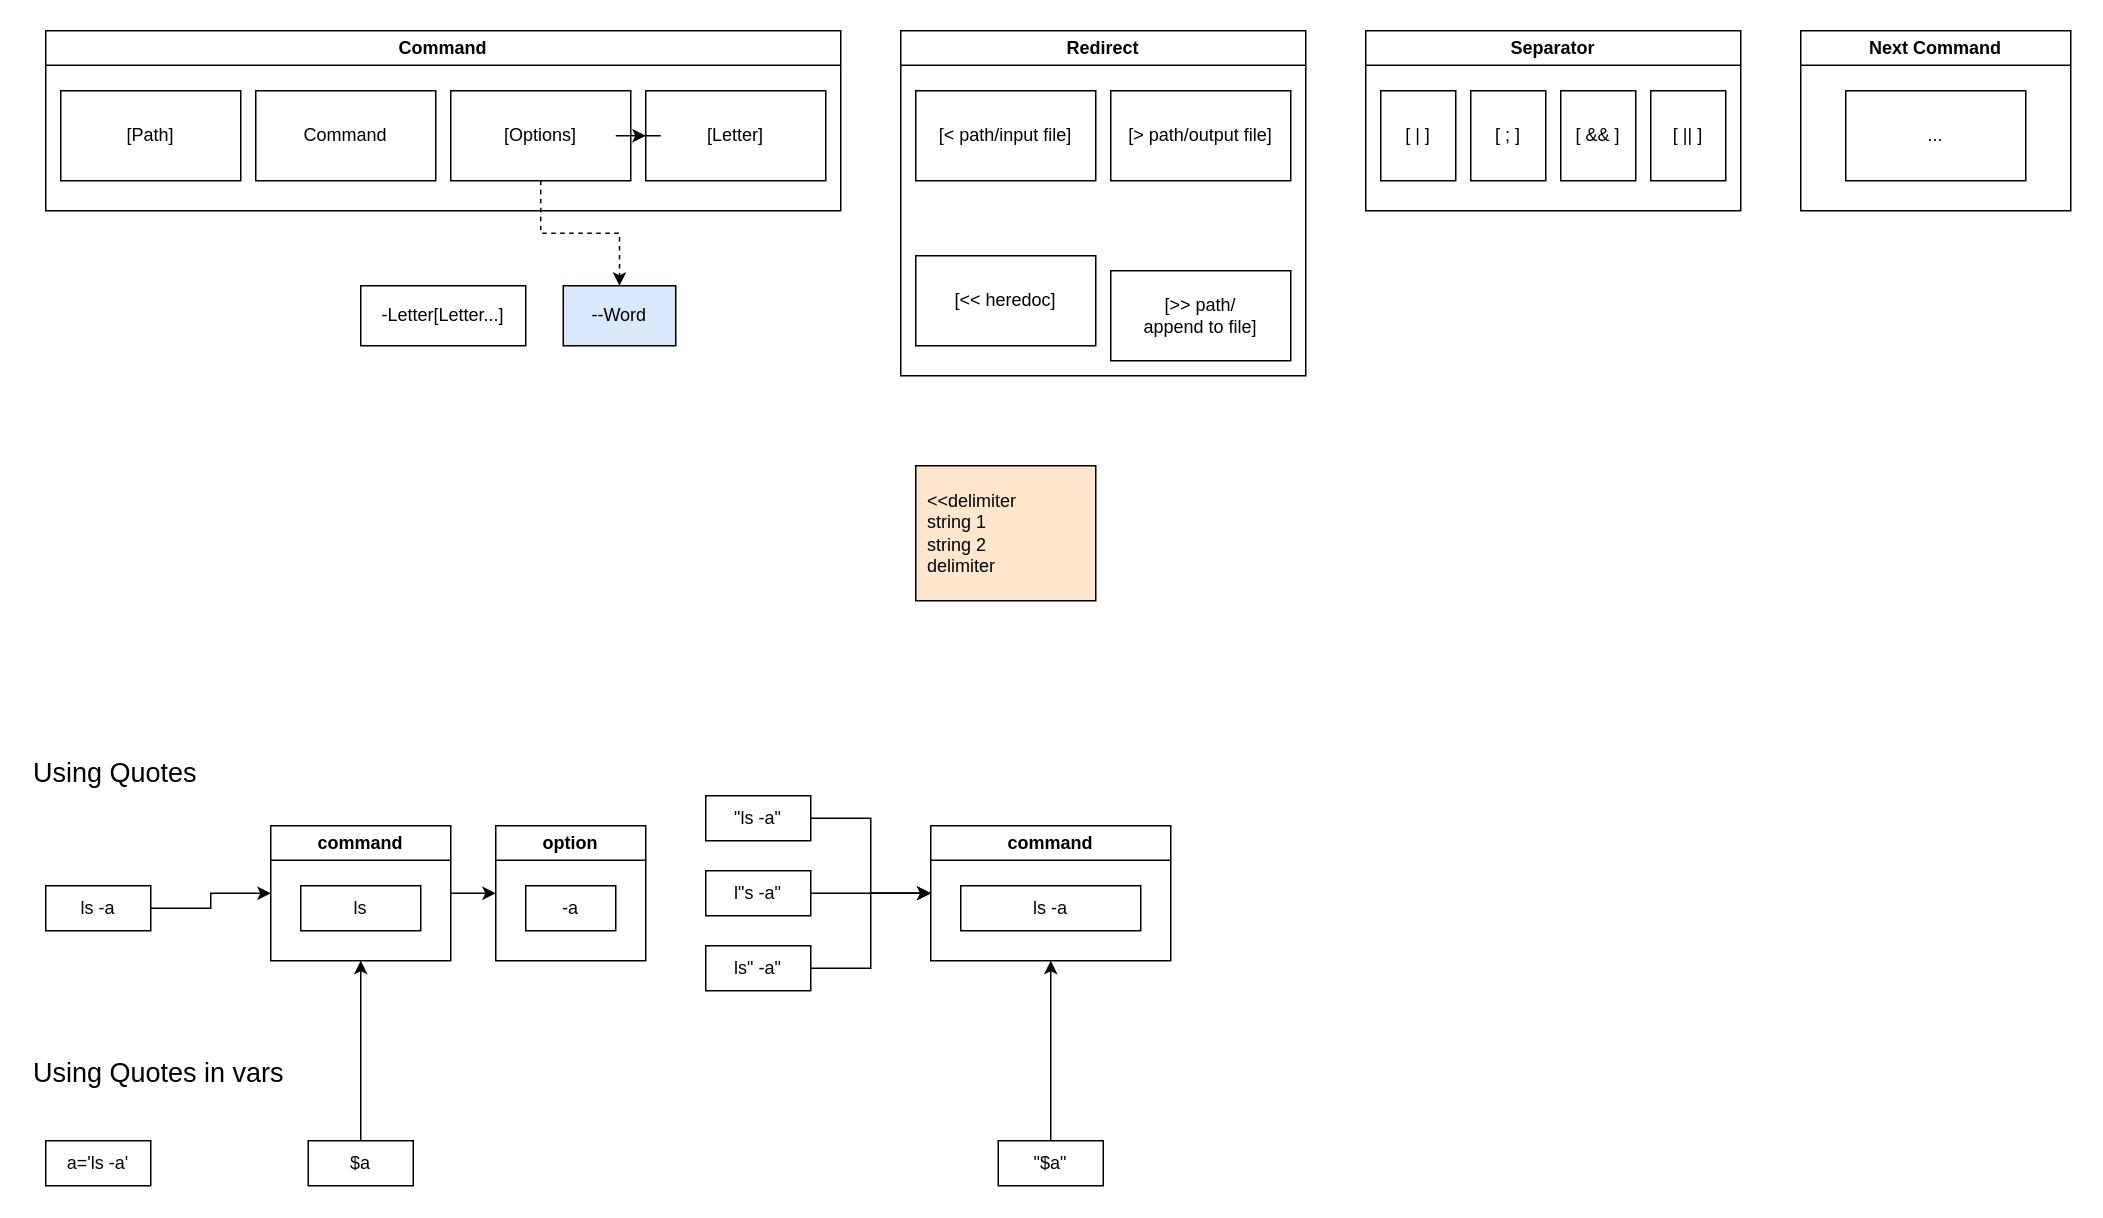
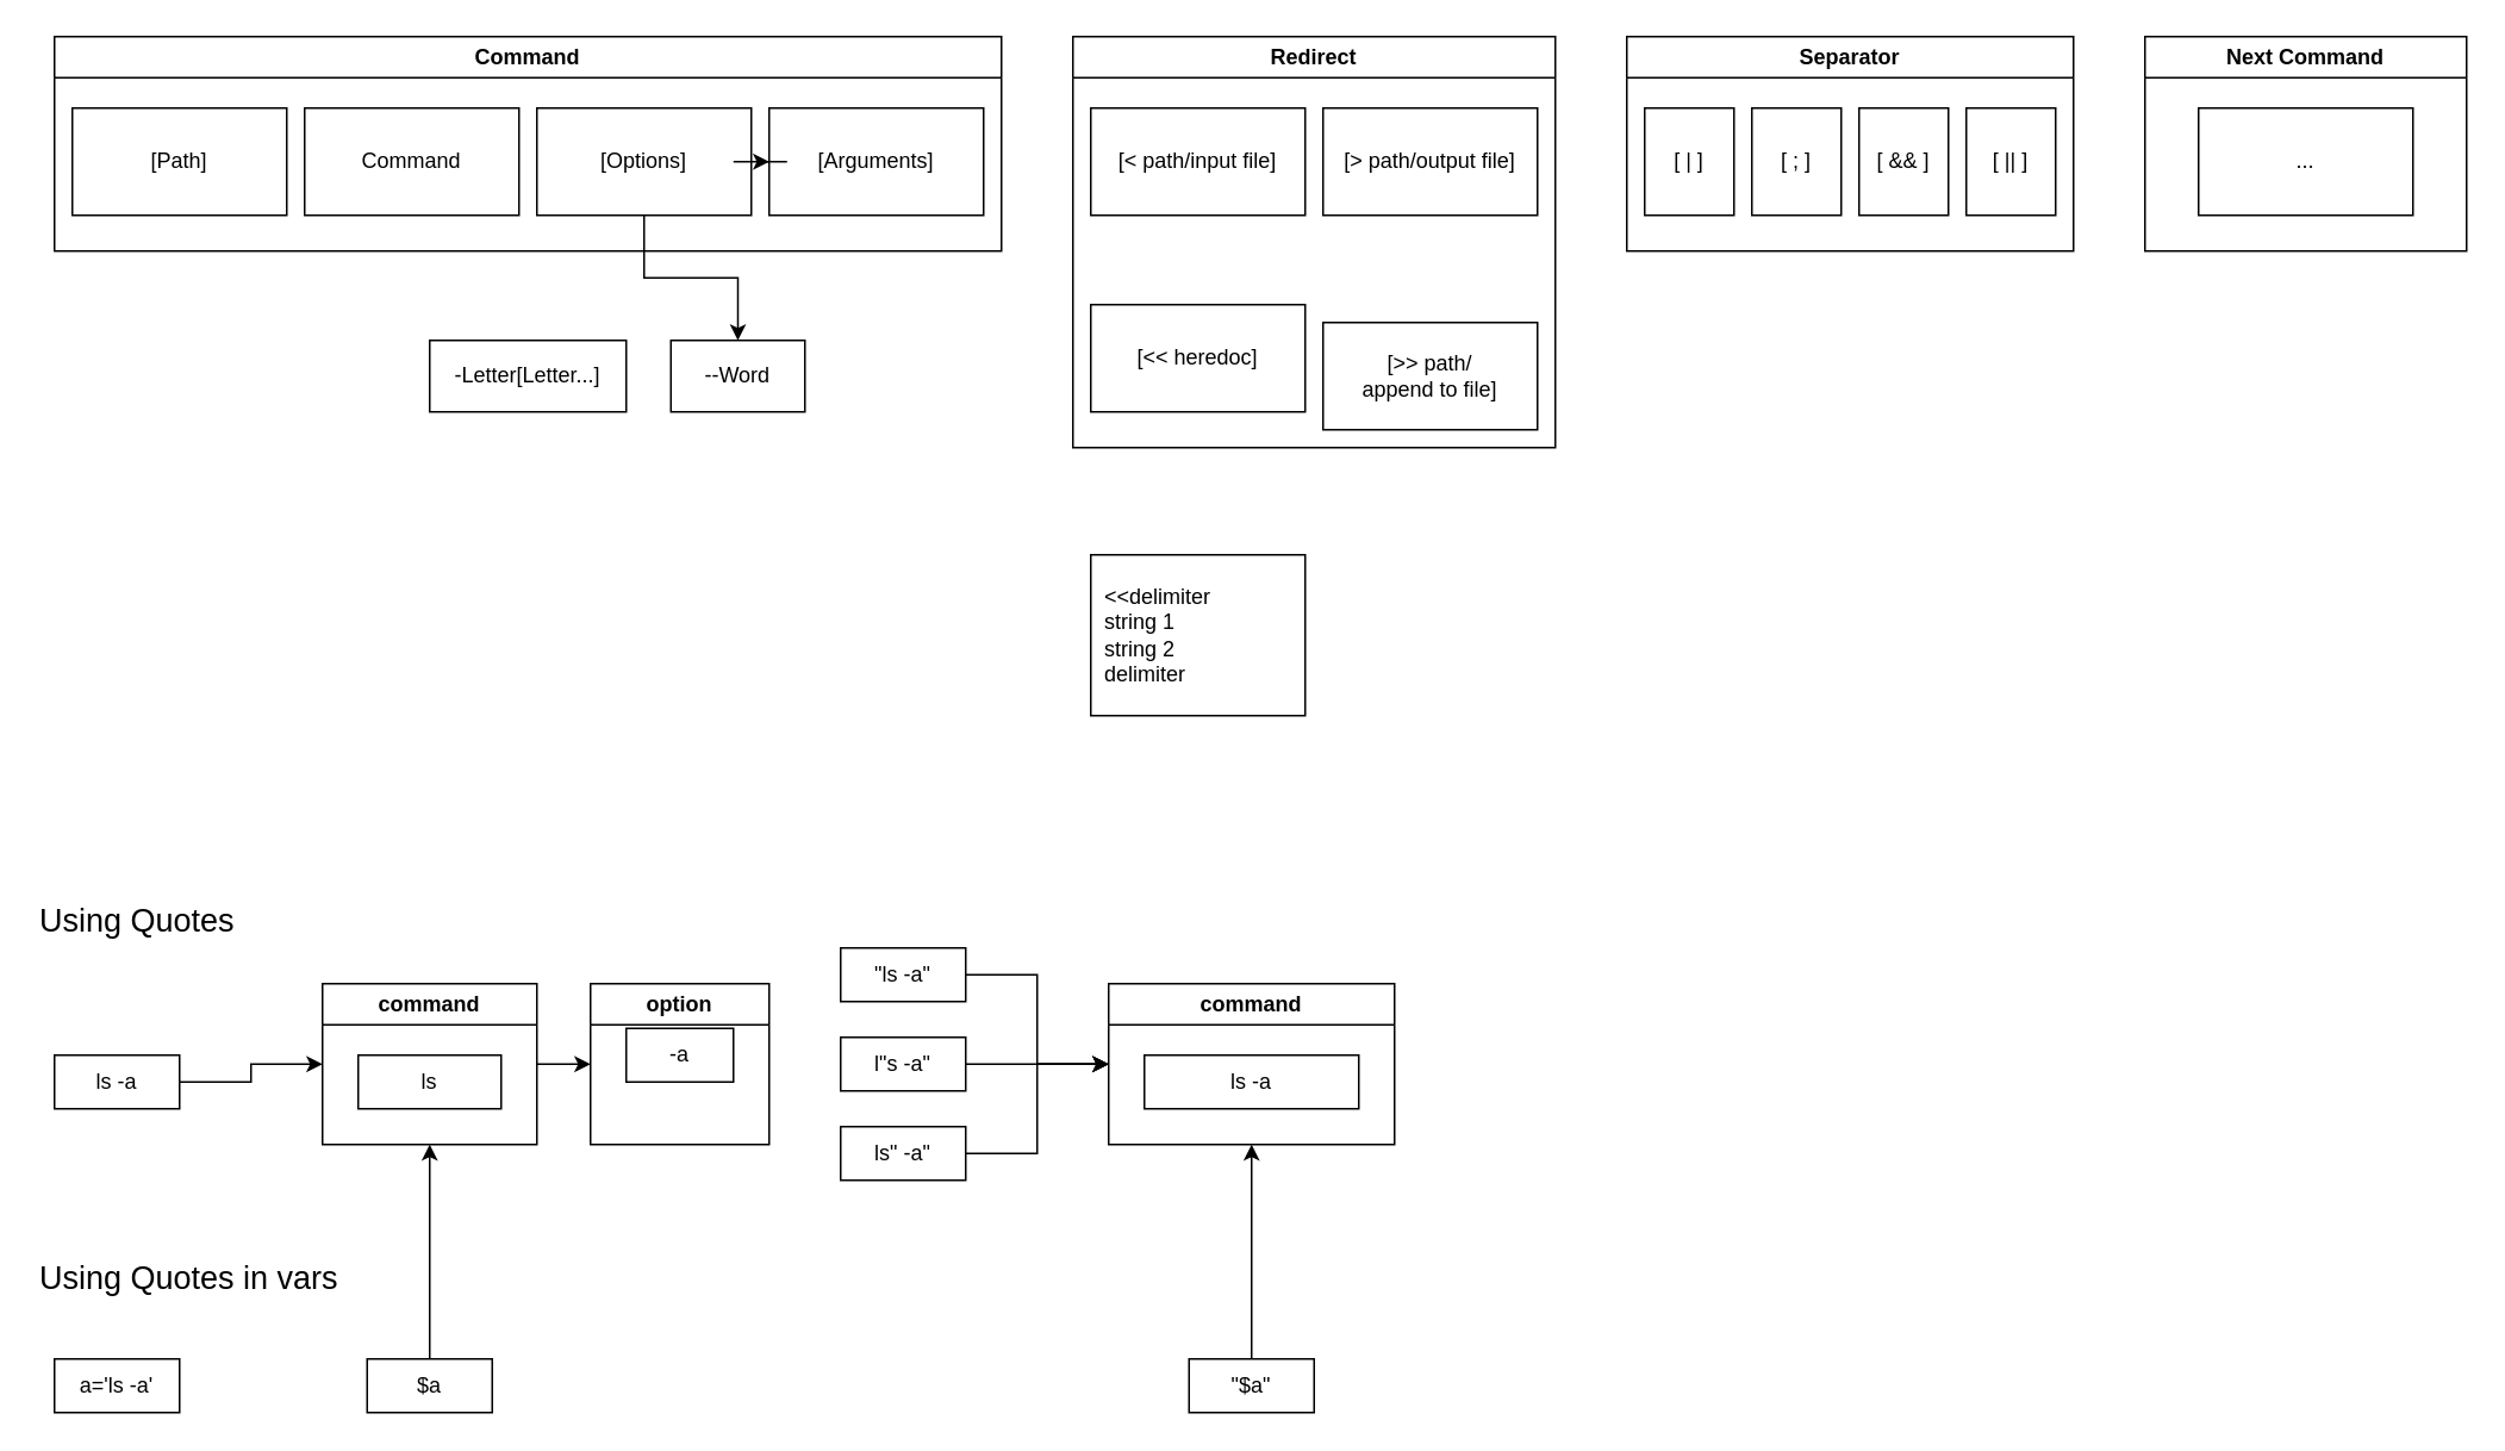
  <mxCell id="0" />
  <mxCell id="1" parent="0" />
  <mxCell id="2" value="Command" style="swimlane;whiteSpace=wrap;html=1;" parent="1" vertex="1"><mxGeometry x="30" y="20" width="530" height="120" as="geometry" /></mxCell>
  <mxCell id="3" value="Command" style="rounded=0;whiteSpace=wrap;html=1;" parent="2" vertex="1"><mxGeometry x="140" y="40" width="120" height="60" as="geometry" /></mxCell>
  <mxCell id="4" value="[Options]" style="rounded=0;whiteSpace=wrap;html=1;" parent="2" vertex="1"><mxGeometry x="270" y="40" width="120" height="60" as="geometry" /></mxCell>
- <mxCell id="5" value="[Letter]" style="rounded=0;whiteSpace=wrap;html=1;" parent="2" vertex="1"><mxGeometry x="400" y="40" width="120" height="60" as="geometry" /></mxCell>
+ <mxCell id="5" value="[Arguments]" style="rounded=0;whiteSpace=wrap;html=1;" parent="2" vertex="1"><mxGeometry x="400" y="40" width="120" height="60" as="geometry" /></mxCell>
  <mxCell id="6" value="[Path]" style="rounded=0;whiteSpace=wrap;html=1;" parent="2" vertex="1"><mxGeometry x="10" y="40" width="120" height="60" as="geometry" /></mxCell>
  <mxCell id="7" value="-Letter[Letter...]" style="rounded=0;whiteSpace=wrap;html=1;" parent="1" vertex="1"><mxGeometry x="240" y="190" width="110" height="40" as="geometry" /></mxCell>
  <mxCell id="8" value="" style="edgeStyle=orthogonalEdgeStyle;rounded=0;orthogonalLoop=1;jettySize=auto;html=1;" parent="1" source="4" target="5" edge="1"><mxGeometry relative="1" as="geometry" /></mxCell>
- <mxCell id="9" value="--Word" style="rounded=0;whiteSpace=wrap;html=1;fillColor=#dae8fc;" parent="1" vertex="1"><mxGeometry x="375" y="190" width="75" height="40" as="geometry" /></mxCell>
- <mxCell id="10" value="" style="edgeStyle=orthogonalEdgeStyle;rounded=0;orthogonalLoop=1;jettySize=auto;html=1;dashed=1;" parent="1" source="4" target="9" edge="1"><mxGeometry relative="1" as="geometry" /></mxCell>
+ <mxCell id="9" value="--Word" style="rounded=0;whiteSpace=wrap;html=1;" parent="1" vertex="1"><mxGeometry x="375" y="190" width="75" height="40" as="geometry" /></mxCell>
+ <mxCell id="10" value="" style="edgeStyle=orthogonalEdgeStyle;rounded=0;orthogonalLoop=1;jettySize=auto;html=1;" parent="1" source="4" target="9" edge="1"><mxGeometry relative="1" as="geometry" /></mxCell>
  <mxCell id="11" style="edgeStyle=orthogonalEdgeStyle;rounded=0;orthogonalLoop=1;jettySize=auto;html=1;entryX=0;entryY=0.5;entryDx=0;entryDy=0;" parent="1" source="12" target="13" edge="1"><mxGeometry relative="1" as="geometry" /></mxCell>
  <mxCell id="12" value="l&quot;s -a&quot;" style="rounded=0;whiteSpace=wrap;html=1;" parent="1" vertex="1"><mxGeometry x="470" y="580" width="70" height="30" as="geometry" /></mxCell>
  <mxCell id="13" value="command" style="swimlane;whiteSpace=wrap;html=1;" parent="1" vertex="1"><mxGeometry x="620" y="550" width="160" height="90" as="geometry" /></mxCell>
  <mxCell id="14" value="ls -a" style="rounded=0;whiteSpace=wrap;html=1;" parent="13" vertex="1"><mxGeometry x="20" y="40" width="120" height="30" as="geometry" /></mxCell>
  <mxCell id="15" style="edgeStyle=orthogonalEdgeStyle;rounded=0;orthogonalLoop=1;jettySize=auto;html=1;entryX=0;entryY=0.5;entryDx=0;entryDy=0;" parent="1" source="16" target="18" edge="1"><mxGeometry relative="1" as="geometry" /></mxCell>
  <mxCell id="16" value="ls -a" style="rounded=0;whiteSpace=wrap;html=1;" parent="1" vertex="1"><mxGeometry x="30" y="590" width="70" height="30" as="geometry" /></mxCell>
  <mxCell id="17" style="edgeStyle=orthogonalEdgeStyle;rounded=0;orthogonalLoop=1;jettySize=auto;html=1;entryX=0;entryY=0.5;entryDx=0;entryDy=0;" parent="1" source="18" target="20" edge="1"><mxGeometry relative="1" as="geometry" /></mxCell>
  <mxCell id="18" value="command" style="swimlane;whiteSpace=wrap;html=1;" parent="1" vertex="1"><mxGeometry x="180" y="550" width="120" height="90" as="geometry" /></mxCell>
  <mxCell id="19" value="ls" style="rounded=0;whiteSpace=wrap;html=1;" parent="18" vertex="1"><mxGeometry x="20" y="40" width="80" height="30" as="geometry" /></mxCell>
  <mxCell id="20" value="option" style="swimlane;whiteSpace=wrap;html=1;" parent="1" vertex="1"><mxGeometry x="330" y="550" width="100" height="90" as="geometry" /></mxCell>
- <mxCell id="21" value="-a" style="rounded=0;whiteSpace=wrap;html=1;" parent="20" vertex="1"><mxGeometry x="20" y="40" width="60" height="30" as="geometry" /></mxCell>
+ <mxCell id="21" value="-a" style="rounded=0;whiteSpace=wrap;html=1;" parent="20" vertex="1"><mxGeometry x="20" y="25" width="60" height="30" as="geometry" /></mxCell>
  <mxCell id="22" style="edgeStyle=orthogonalEdgeStyle;rounded=0;orthogonalLoop=1;jettySize=auto;html=1;entryX=0;entryY=0.5;entryDx=0;entryDy=0;" parent="1" source="23" target="13" edge="1"><mxGeometry relative="1" as="geometry" /></mxCell>
  <mxCell id="23" value="ls&quot; -a&quot;" style="rounded=0;whiteSpace=wrap;html=1;" parent="1" vertex="1"><mxGeometry x="470" y="630" width="70" height="30" as="geometry" /></mxCell>
  <mxCell id="24" style="edgeStyle=orthogonalEdgeStyle;rounded=0;orthogonalLoop=1;jettySize=auto;html=1;entryX=0;entryY=0.5;entryDx=0;entryDy=0;" parent="1" source="25" target="13" edge="1"><mxGeometry relative="1" as="geometry" /></mxCell>
  <mxCell id="25" value="&quot;ls -a&quot;" style="rounded=0;whiteSpace=wrap;html=1;" parent="1" vertex="1"><mxGeometry x="470" y="530" width="70" height="30" as="geometry" /></mxCell>
  <mxCell id="26" value="Using Quotes" style="text;html=1;align=left;verticalAlign=middle;whiteSpace=wrap;rounded=0;fontSize=18;" parent="1" vertex="1"><mxGeometry x="20" y="500" width="130" height="30" as="geometry" /></mxCell>
  <mxCell id="27" value="Using Quotes in vars" style="text;html=1;align=left;verticalAlign=middle;whiteSpace=wrap;rounded=0;fontSize=18;" vertex="1" parent="1"><mxGeometry x="20" y="700" width="190" height="30" as="geometry" /></mxCell>
  <mxCell id="28" value="a='ls -a'" style="rounded=0;whiteSpace=wrap;html=1;" vertex="1" parent="1"><mxGeometry x="30" y="760" width="70" height="30" as="geometry" /></mxCell>
  <mxCell id="29" style="edgeStyle=orthogonalEdgeStyle;rounded=0;orthogonalLoop=1;jettySize=auto;html=1;entryX=0.5;entryY=1;entryDx=0;entryDy=0;" edge="1" parent="1" source="30" target="18"><mxGeometry relative="1" as="geometry" /></mxCell>
  <mxCell id="30" value="$a" style="rounded=0;whiteSpace=wrap;html=1;" vertex="1" parent="1"><mxGeometry x="205" y="760" width="70" height="30" as="geometry" /></mxCell>
  <mxCell id="31" style="edgeStyle=orthogonalEdgeStyle;rounded=0;orthogonalLoop=1;jettySize=auto;html=1;entryX=0.5;entryY=1;entryDx=0;entryDy=0;" edge="1" parent="1" source="32" target="13"><mxGeometry relative="1" as="geometry" /></mxCell>
  <mxCell id="32" value="&quot;$a&quot;" style="rounded=0;whiteSpace=wrap;html=1;" vertex="1" parent="1"><mxGeometry x="665" y="760" width="70" height="30" as="geometry" /></mxCell>
  <mxCell id="33" value="Redirect" style="swimlane;whiteSpace=wrap;html=1;" vertex="1" parent="1"><mxGeometry x="600" y="20" width="270" height="230" as="geometry" /></mxCell>
  <mxCell id="34" value="[&amp;gt; path/output file]" style="rounded=0;whiteSpace=wrap;html=1;" vertex="1" parent="33"><mxGeometry x="140" y="40" width="120" height="60" as="geometry" /></mxCell>
  <mxCell id="35" value="[&amp;lt; path/input file]" style="rounded=0;whiteSpace=wrap;html=1;" vertex="1" parent="33"><mxGeometry x="10" y="40" width="120" height="60" as="geometry" /></mxCell>
  <mxCell id="36" value="[&amp;lt;&amp;lt; heredoc]" style="rounded=0;whiteSpace=wrap;html=1;" vertex="1" parent="33"><mxGeometry x="10" y="150" width="120" height="60" as="geometry" /></mxCell>
  <mxCell id="37" value="[&amp;gt;&amp;gt; path/&lt;br&gt;append to file]" style="rounded=0;whiteSpace=wrap;html=1;" vertex="1" parent="33"><mxGeometry x="140" y="160" width="120" height="60" as="geometry" /></mxCell>
  <mxCell id="38" value="Separator" style="swimlane;whiteSpace=wrap;html=1;" vertex="1" parent="1"><mxGeometry x="910" y="20" width="250" height="120" as="geometry" /></mxCell>
  <mxCell id="39" value="[ | ]" style="rounded=0;whiteSpace=wrap;html=1;" vertex="1" parent="38"><mxGeometry x="10" y="40" width="50" height="60" as="geometry" /></mxCell>
  <mxCell id="40" value="[ ; ]" style="rounded=0;whiteSpace=wrap;html=1;" vertex="1" parent="38"><mxGeometry x="70" y="40" width="50" height="60" as="geometry" /></mxCell>
  <mxCell id="41" value="[ &amp;amp;&amp;amp; ]" style="rounded=0;whiteSpace=wrap;html=1;" vertex="1" parent="38"><mxGeometry x="130" y="40" width="50" height="60" as="geometry" /></mxCell>
  <mxCell id="42" value="[ || ]" style="rounded=0;whiteSpace=wrap;html=1;" vertex="1" parent="38"><mxGeometry x="190" y="40" width="50" height="60" as="geometry" /></mxCell>
  <mxCell id="43" value="Next Command" style="swimlane;whiteSpace=wrap;html=1;" vertex="1" parent="1"><mxGeometry x="1200" y="20" width="180" height="120" as="geometry" /></mxCell>
  <mxCell id="44" value="..." style="rounded=0;whiteSpace=wrap;html=1;" vertex="1" parent="43"><mxGeometry x="30" y="40" width="120" height="60" as="geometry" /></mxCell>
- <mxCell id="45" value="&amp;lt;&amp;lt;delimiter&lt;div&gt;string 1&lt;/div&gt;&lt;div&gt;string 2&lt;/div&gt;&lt;div&gt;delimiter&lt;/div&gt;" style="rounded=0;whiteSpace=wrap;html=1;align=left;perimeterSpacing=1;spacingLeft=6;fillColor=#ffe6cc;" vertex="1" parent="1"><mxGeometry x="610" y="310" width="120" height="90" as="geometry" /></mxCell>
+ <mxCell id="45" value="&amp;lt;&amp;lt;delimiter&lt;div&gt;string 1&lt;/div&gt;&lt;div&gt;string 2&lt;/div&gt;&lt;div&gt;delimiter&lt;/div&gt;" style="rounded=0;whiteSpace=wrap;html=1;align=left;perimeterSpacing=1;spacingLeft=6;" vertex="1" parent="1"><mxGeometry x="610" y="310" width="120" height="90" as="geometry" /></mxCell>
